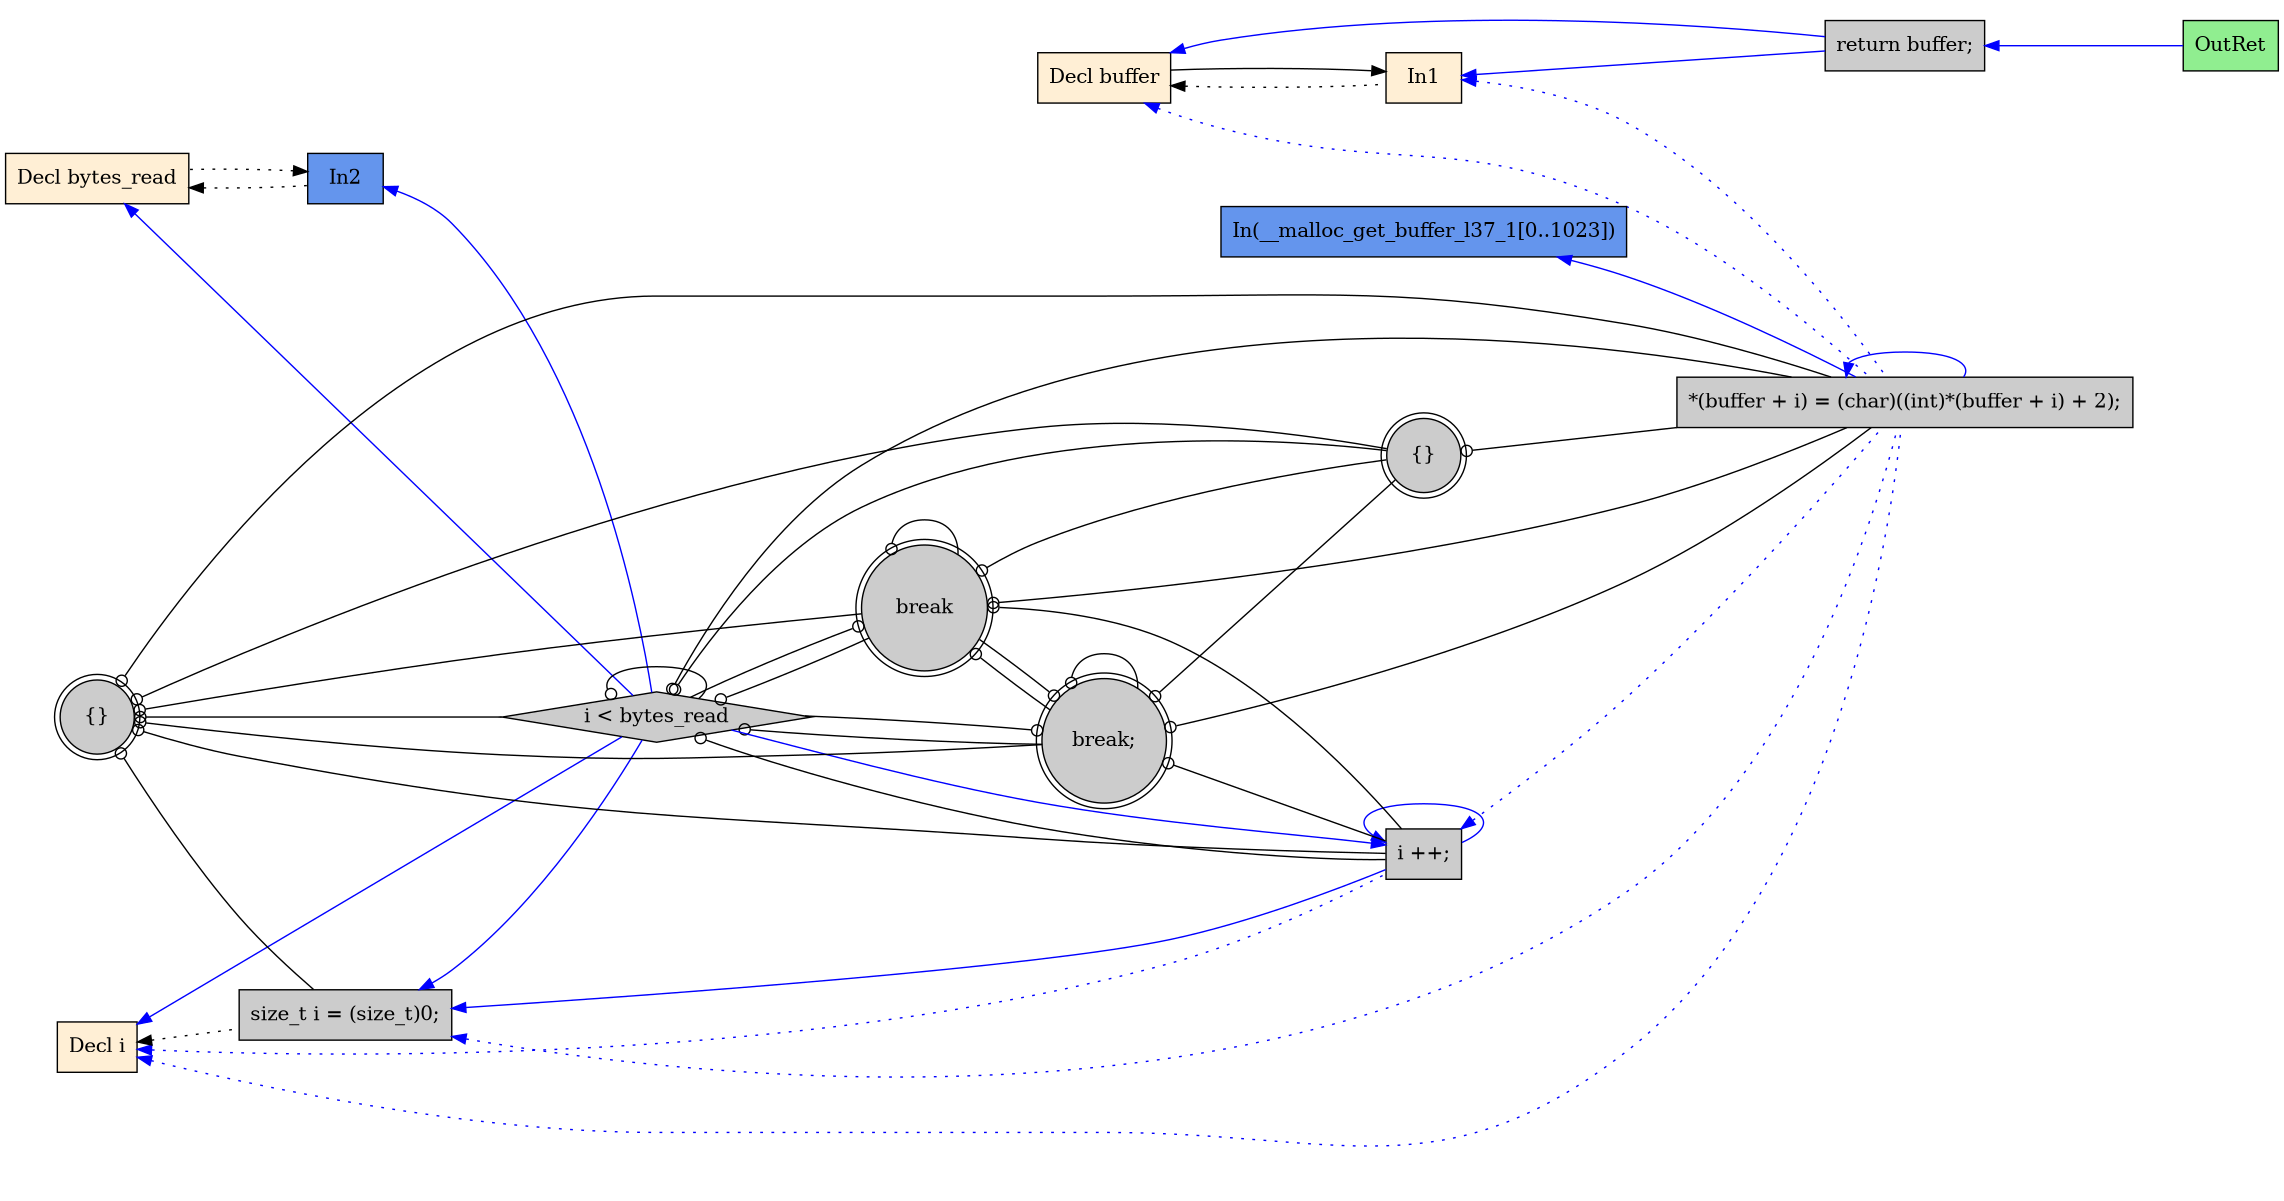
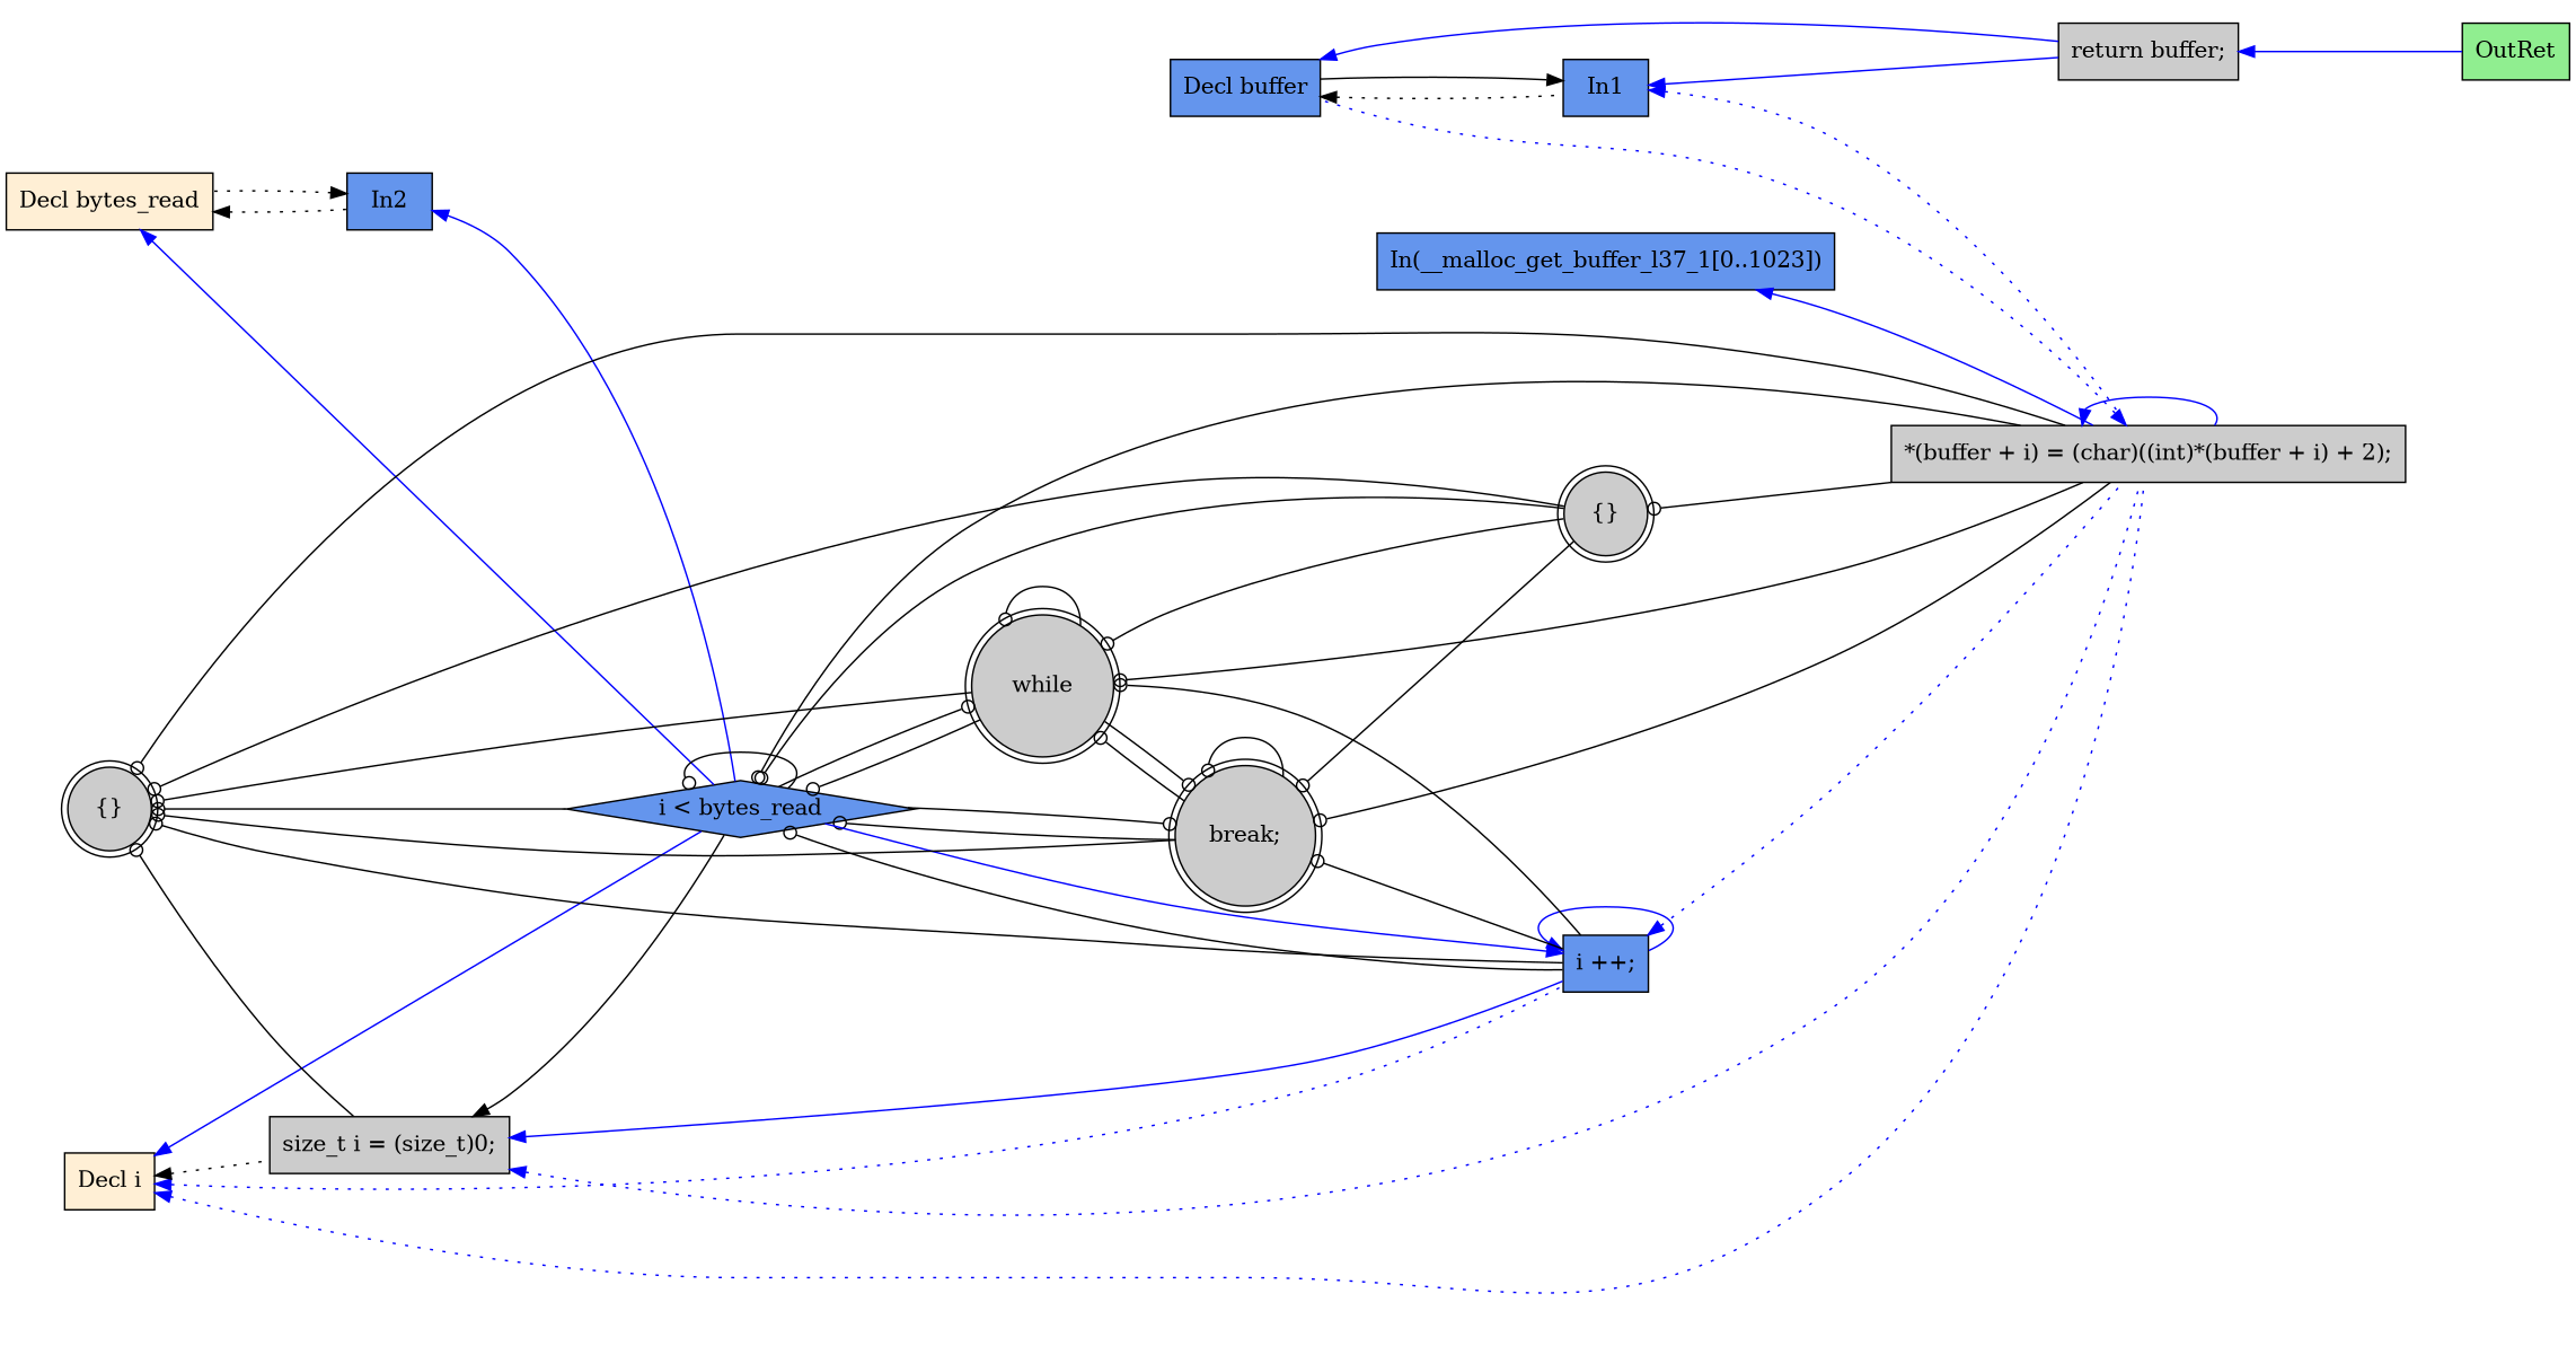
  digraph {
    rankdir=LR
    node [fillcolor="#CCCCCC" shape=box style=filled]
    edge [color="#000000" dir=back arrowtail=odot]
-   n1 [fillcolor="#FFEFD5" label="Decl buffer"]
-   n2 [fillcolor="#FFEFD5" label=In1]
+   n1 [fillcolor="#6495ED" label="Decl buffer"]
+   n2 [fillcolor="#6495ED" label=In1]
    n3 [label="*(buffer + i) = (char)((int)*(buffer + i) + 2);"]
    n4 [label="return buffer;"]
    n5 [fillcolor="#90EE90" label=OutRet]
    n6 [fillcolor="#FFEFD5" label="Decl bytes_read"]
    n7 [fillcolor="#6495ED" label=In2]
-   n8 [label="i < bytes_read" shape=diamond]
-   n9 [label="i ++;"]
-   n10 [label=break shape=doublecircle]
+   n8 [fillcolor="#6495ED" label="i < bytes_read" shape=diamond]
+   n9 [fillcolor="#6495ED" label="i ++;"]
+   n10 [label=while shape=doublecircle]
    n11 [label="{}" shape=doublecircle]
    n12 [label="break;" shape=doublecircle]
    n13 [fillcolor="#FFEFD5" label="Decl i"]
    n14 [label="size_t i = (size_t)0;"]
    n15 [label="{}" shape=doublecircle]
    n16 [fillcolor="#6495ED" label="In(__malloc_get_buffer_l37_1[0..1023])"]
    n1 -> n2 [style=dotted arrowtail=""]
-   n1 -> n3 [color="#0000FF" style=dotted arrowtail=""]
+   n3 -> n1 [color="#0000FF" style=dotted arrowtail=""]
    n1 -> n4 [color="#0000FF" arrowtail=""]
    n2 -> n1 [style=solid arrowtail=""]
    n2 -> n3 [color="#0000FF" style=dotted arrowtail=""]
    n2 -> n4 [color="#0000FF" arrowtail=""]
    n3 -> n3 [color="#0000FF" arrowtail=""]
    n4 -> n5 [color="#0000FF" arrowtail=""]
    n6 -> n7 [style=dotted arrowtail=""]
    n6 -> n8 [color="#0000FF" arrowtail=""]
    n7 -> n6 [style=dotted arrowtail=""]
    n7 -> n8 [color="#0000FF" arrowtail=""]
    n8 -> n3
    n8 -> n8
    n8 -> n9
    n8 -> n10
    n8 -> n11
    n8 -> n12
    n9 -> n3 [color="#0000FF" style=dotted arrowtail=""]
    n9 -> n8 [color="#0000FF" arrowtail=""]
    n9 -> n9 [color="#0000FF" arrowtail=""]
    n10 -> n3
    n10 -> n8
    n10 -> n9
    n10 -> n10
    n10 -> n11
    n10 -> n12
    n11 -> n3
    n12 -> n3
    n12 -> n8
    n12 -> n9
    n12 -> n10
    n12 -> n11
    n12 -> n12
    n13 -> n3 [color="#0000FF" style=dotted arrowtail=""]
    n13 -> n8 [color="#0000FF" arrowtail=""]
    n13 -> n9 [color="#0000FF" style=dotted arrowtail=""]
    n13 -> n14 [style=dotted arrowtail=""]
    n14 -> n3 [color="#0000FF" style=dotted arrowtail=""]
-   n14 -> n8 [color="#0000FF" arrowtail=""]
+   n14 -> n8 [arrowtail=""]
    n14 -> n9 [color="#0000FF" arrowtail=""]
    n15 -> n3
    n15 -> n8
    n15 -> n9
    n15 -> n10
    n15 -> n11
    n15 -> n12
    n15 -> n14
    n16 -> n3 [color="#0000FF" arrowtail=""]
  }
